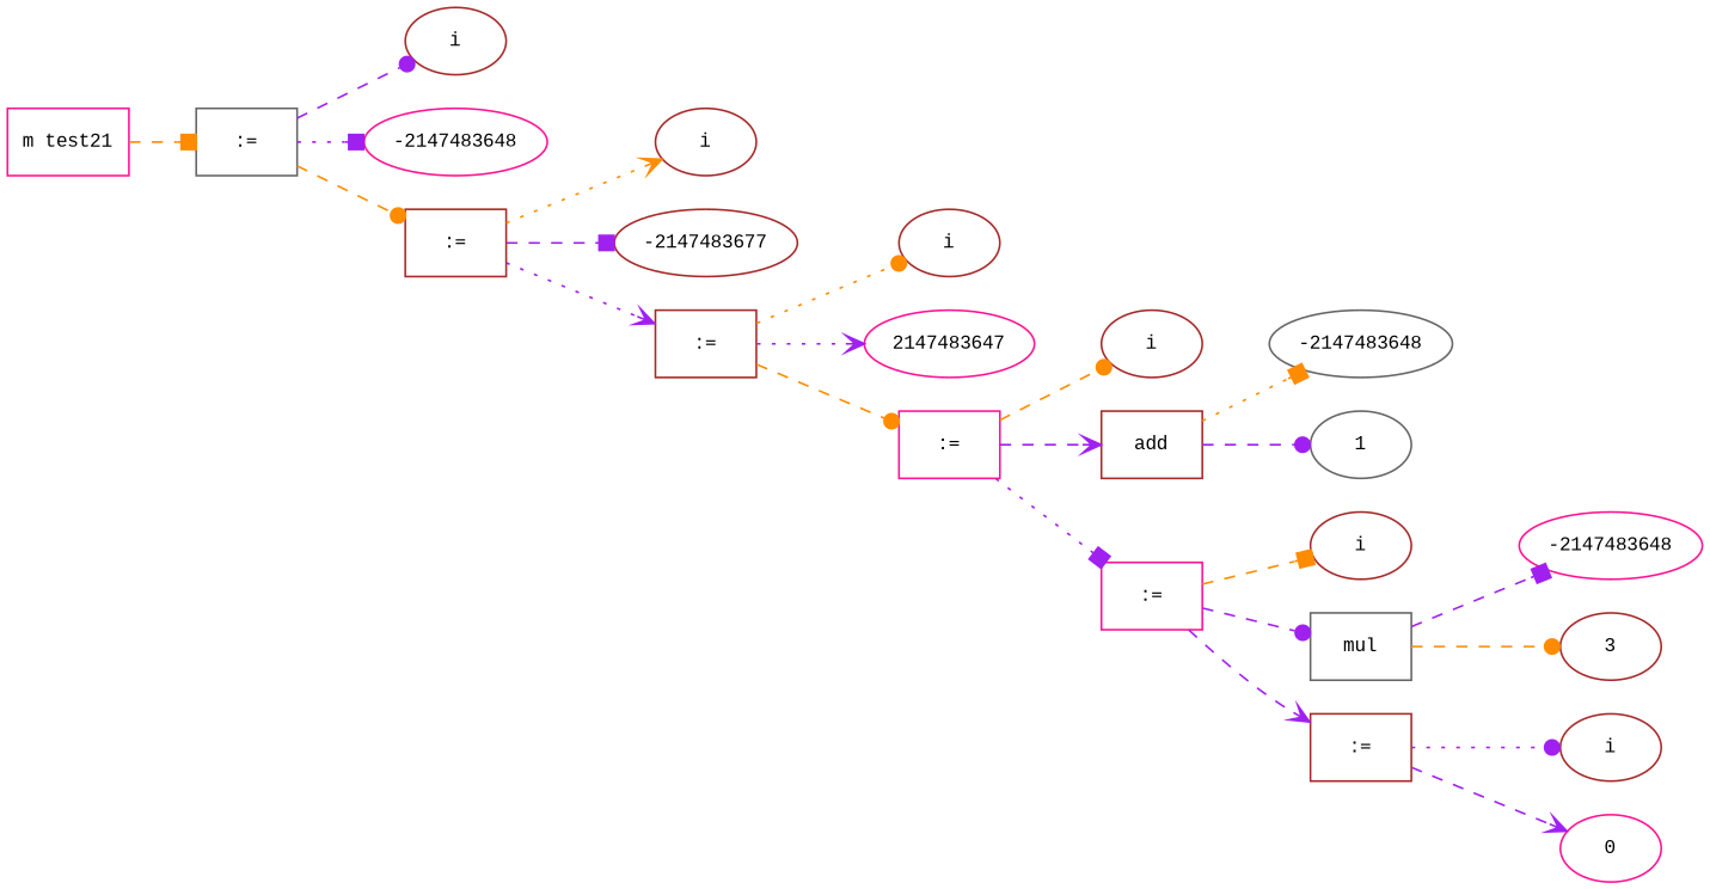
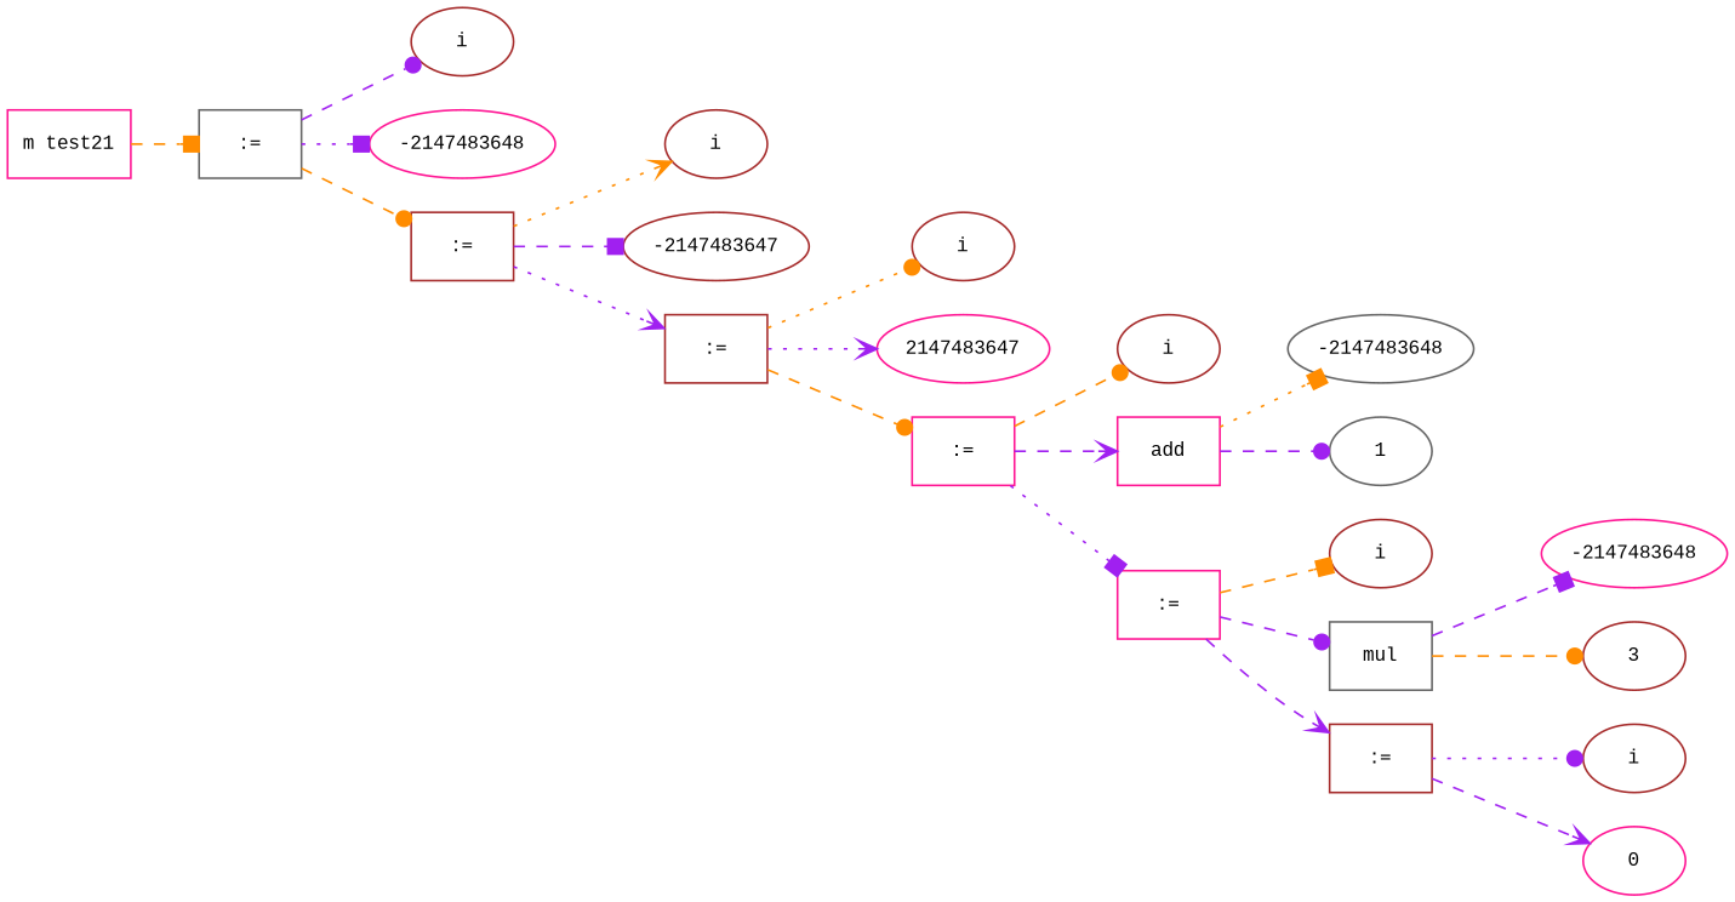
  digraph {
    fontname="Times New Roman"
    fontsize=10
    rankdir=LR
    node [color=brown fontname="Courier New" fontsize=10 shape=ellipse]
    edge [arrowhead=dot color=purple fontname="Times New Roman" fontsize=10 style=dashed]
    n1 [color=deeppink label="m test21" shape=box]
    n2 [color=gray40 label=":=" shape=box]
    n3 [label=i]
    n4 [color=deeppink label=-2147483648]
    n5 [label=":=" shape=box]
    n6 [label=i]
-   n7 [label=-2147483677]
+   n7 [label=-2147483647]
    n8 [label=":=" shape=box]
    n9 [label=i]
    n10 [color=deeppink label=2147483647]
    n11 [color=deeppink label=":=" shape=box]
    n12 [label=i]
-   n13 [label=add shape=box]
+   n13 [color=deeppink label=add shape=box]
    n14 [color=deeppink label=":=" shape=box]
    n15 [color=gray40 label=-2147483648]
    n16 [color=gray40 label=1]
    n17 [label=i]
    n18 [color=gray40 label=mul shape=box]
    n19 [label=":=" shape=box]
    n20 [color=deeppink label=-2147483648]
    n21 [label=3]
    n22 [label=i]
    n23 [color=deeppink label=0]
    n1 -> n2 [arrowhead=box color=darkorange]
    n2 -> n3
    n2 -> n4 [arrowhead=box style=dotted]
    n2 -> n5 [color=darkorange]
    n5 -> n6 [arrowhead=vee color=darkorange style=dotted]
    n5 -> n7 [arrowhead=box]
    n5 -> n8 [arrowhead=vee style=dotted]
    n8 -> n9 [color=darkorange style=dotted]
    n8 -> n10 [arrowhead=vee style=dotted]
    n8 -> n11 [color=darkorange]
    n11 -> n12 [color=darkorange]
    n11 -> n13 [arrowhead=vee]
    n11 -> n14 [arrowhead=box style=dotted]
    n13 -> n15 [arrowhead=box color=darkorange style=dotted]
    n13 -> n16
    n14 -> n17 [arrowhead=box color=darkorange]
    n14 -> n18
    n14 -> n19 [arrowhead=vee]
    n18 -> n20 [arrowhead=box]
    n18 -> n21 [color=darkorange]
    n19 -> n22 [style=dotted]
    n19 -> n23 [arrowhead=vee]
  }
